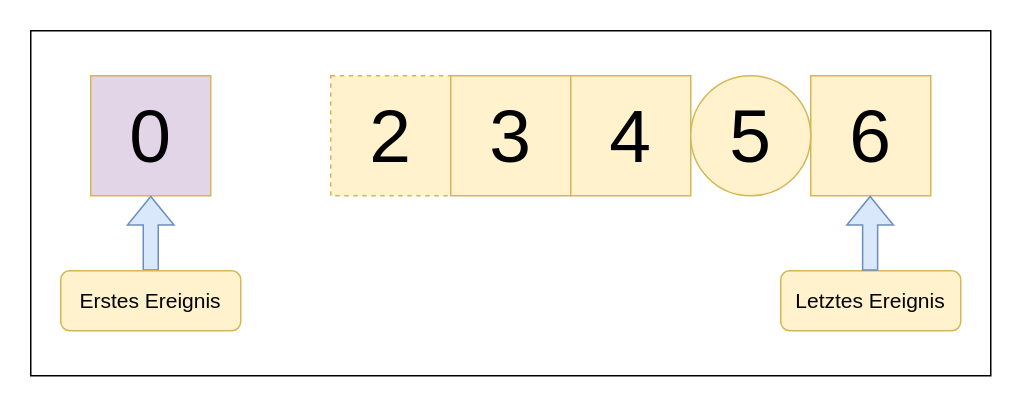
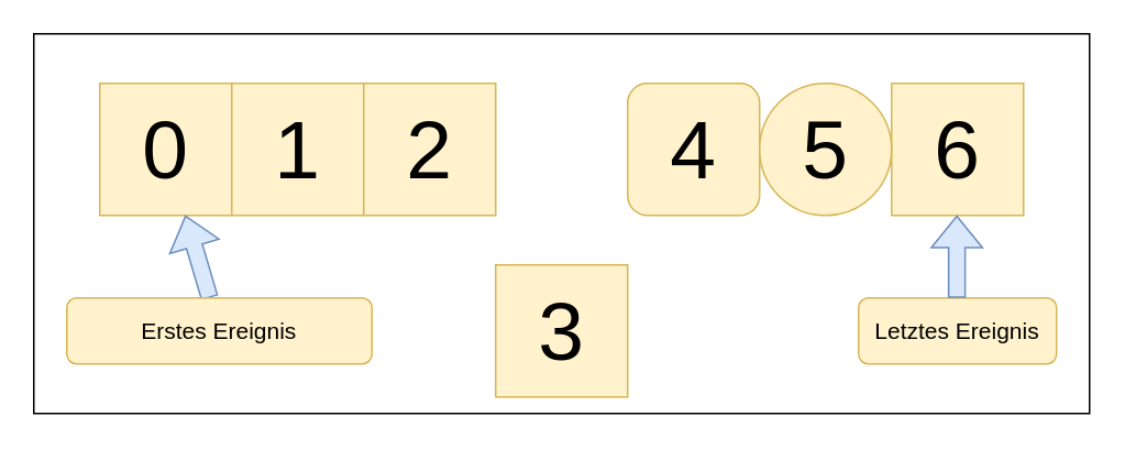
  <mxCell id="0" />
  <mxCell id="1" parent="0" />
  <mxCell id="2" value="" style="rounded=0;whiteSpace=wrap;html=1;fontSize=14;" vertex="1" parent="1"><mxGeometry x="20" y="20" width="640" height="230" as="geometry" /></mxCell>
- <mxCell id="3" value="&lt;font style=&quot;font-size: 50px;&quot;&gt;0&lt;/font&gt;" style="whiteSpace=wrap;html=1;aspect=fixed;fillColor=#e1d5e7;strokeColor=#d6b656;" vertex="1" parent="1"><mxGeometry x="60" y="50" width="80" height="80" as="geometry" /></mxCell>
- <mxCell id="5" value="2" style="whiteSpace=wrap;html=1;aspect=fixed;fillColor=#fff2cc;strokeColor=#d6b656;fontSize=50;dashed=1;" vertex="1" parent="1"><mxGeometry x="220" y="50" width="80" height="80" as="geometry" /></mxCell>
- <mxCell id="6" value="3" style="whiteSpace=wrap;html=1;aspect=fixed;fillColor=#fff2cc;strokeColor=#d6b656;fontSize=50;" vertex="1" parent="1"><mxGeometry x="300" y="50" width="80" height="80" as="geometry" /></mxCell>
- <mxCell id="7" value="4" style="whiteSpace=wrap;html=1;aspect=fixed;fillColor=#fff2cc;strokeColor=#d6b656;fontSize=50;" vertex="1" parent="1"><mxGeometry x="380" y="50" width="80" height="80" as="geometry" /></mxCell>
+ <mxCell id="3" value="&lt;font style=&quot;font-size: 50px;&quot;&gt;0&lt;/font&gt;" style="whiteSpace=wrap;html=1;aspect=fixed;fillColor=#fff2cc;strokeColor=#d6b656;" vertex="1" parent="1"><mxGeometry x="60" y="50" width="80" height="80" as="geometry" /></mxCell>
+ <mxCell id="4" value="1" style="whiteSpace=wrap;html=1;aspect=fixed;fillColor=#fff2cc;strokeColor=#d6b656;fontSize=50;" vertex="1" parent="1"><mxGeometry x="140" y="50" width="80" height="80" as="geometry" /></mxCell>
+ <mxCell id="5" value="2" style="whiteSpace=wrap;html=1;aspect=fixed;fillColor=#fff2cc;strokeColor=#d6b656;fontSize=50;" vertex="1" parent="1"><mxGeometry x="220" y="50" width="80" height="80" as="geometry" /></mxCell>
+ <mxCell id="6" value="3" style="whiteSpace=wrap;html=1;aspect=fixed;fillColor=#fff2cc;strokeColor=#d6b656;fontSize=50;" vertex="1" parent="1"><mxGeometry x="300" y="160" width="80" height="80" as="geometry" /></mxCell>
+ <mxCell id="7" value="4" style="whiteSpace=wrap;html=1;aspect=fixed;fillColor=#fff2cc;strokeColor=#d6b656;fontSize=50;rounded=1;" vertex="1" parent="1"><mxGeometry x="380" y="50" width="80" height="80" as="geometry" /></mxCell>
  <mxCell id="8" value="&lt;font style=&quot;font-size: 50px;&quot;&gt;6&lt;/font&gt;" style="whiteSpace=wrap;html=1;aspect=fixed;fillColor=#fff2cc;strokeColor=#d6b656;" vertex="1" parent="1"><mxGeometry x="540" y="50" width="80" height="80" as="geometry" /></mxCell>
  <mxCell id="9" value="&lt;font style=&quot;font-size: 50px;&quot;&gt;5&lt;/font&gt;" style="ellipse;whiteSpace=wrap;html=1;aspect=fixed;fillColor=#fff2cc;strokeColor=#d6b656;" vertex="1" parent="1"><mxGeometry x="460" y="50" width="80" height="80" as="geometry" /></mxCell>
  <mxCell id="10" value="" style="shape=flexArrow;endArrow=classic;html=1;rounded=0;fontSize=50;fillColor=#dae8fc;strokeColor=#6c8ebf;" edge="1" parent="1" source="11" target="3"><mxGeometry width="50" height="50" relative="1" as="geometry"><mxPoint x="100" y="190" as="sourcePoint" /><mxPoint x="99.5" y="140" as="targetPoint" /></mxGeometry></mxCell>
- <mxCell id="11" value="&lt;font style=&quot;font-size: 14px; line-height: 0.5;&quot;&gt;Erstes Ereignis&lt;/font&gt;" style="rounded=1;whiteSpace=wrap;html=1;fontSize=50;fillColor=#fff2cc;strokeColor=#d6b656;textDirection=ltr;verticalAlign=bottom;horizontal=1;" vertex="1" parent="1"><mxGeometry x="40" y="180" width="120" height="40" as="geometry" /></mxCell>
+ <mxCell id="11" value="&lt;font style=&quot;font-size: 14px; line-height: 0.5;&quot;&gt;Erstes Ereignis&lt;/font&gt;" style="rounded=1;whiteSpace=wrap;html=1;fontSize=50;fillColor=#fff2cc;strokeColor=#d6b656;textDirection=ltr;verticalAlign=bottom;horizontal=1;" vertex="1" parent="1"><mxGeometry x="40" y="180" width="185" height="40" as="geometry" /></mxCell>
  <mxCell id="12" value="&lt;font style=&quot;font-size: 14px; line-height: 0.5;&quot;&gt;Letztes Ereignis&lt;/font&gt;" style="rounded=1;whiteSpace=wrap;html=1;fontSize=50;fillColor=#fff2cc;strokeColor=#d6b656;textDirection=ltr;verticalAlign=bottom;horizontal=1;" vertex="1" parent="1"><mxGeometry x="520" y="180" width="120" height="40" as="geometry" /></mxCell>
  <mxCell id="13" value="" style="shape=flexArrow;endArrow=classic;html=1;rounded=0;fontSize=50;fillColor=#dae8fc;strokeColor=#6c8ebf;" edge="1" parent="1"><mxGeometry width="50" height="50" relative="1" as="geometry"><mxPoint x="579.58" y="180" as="sourcePoint" /><mxPoint x="579.58" y="130" as="targetPoint" /></mxGeometry></mxCell>
